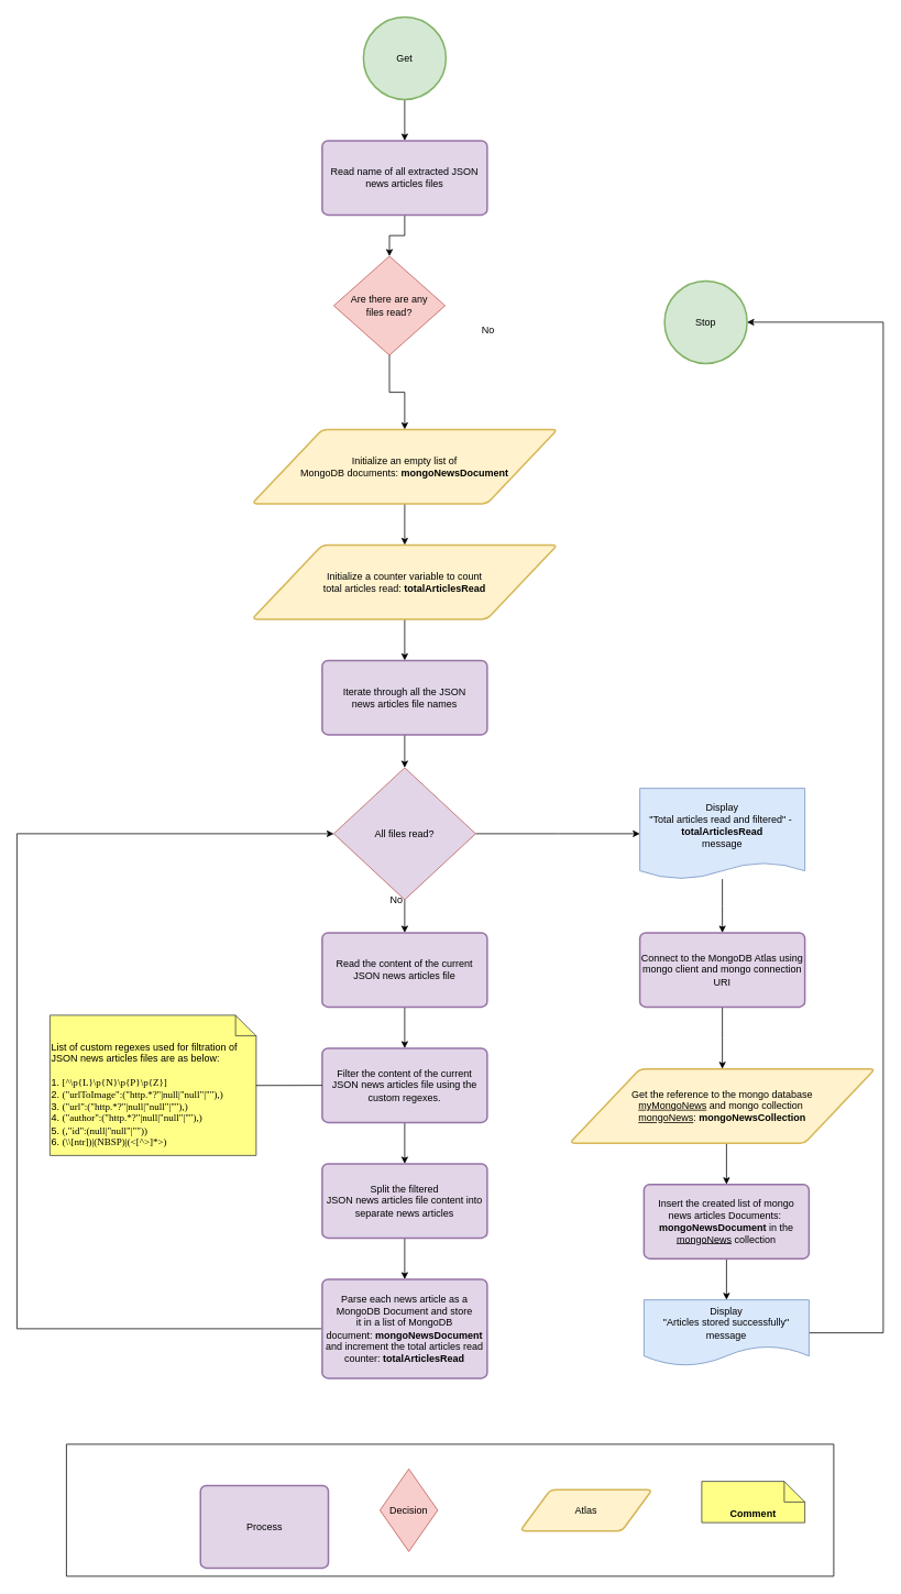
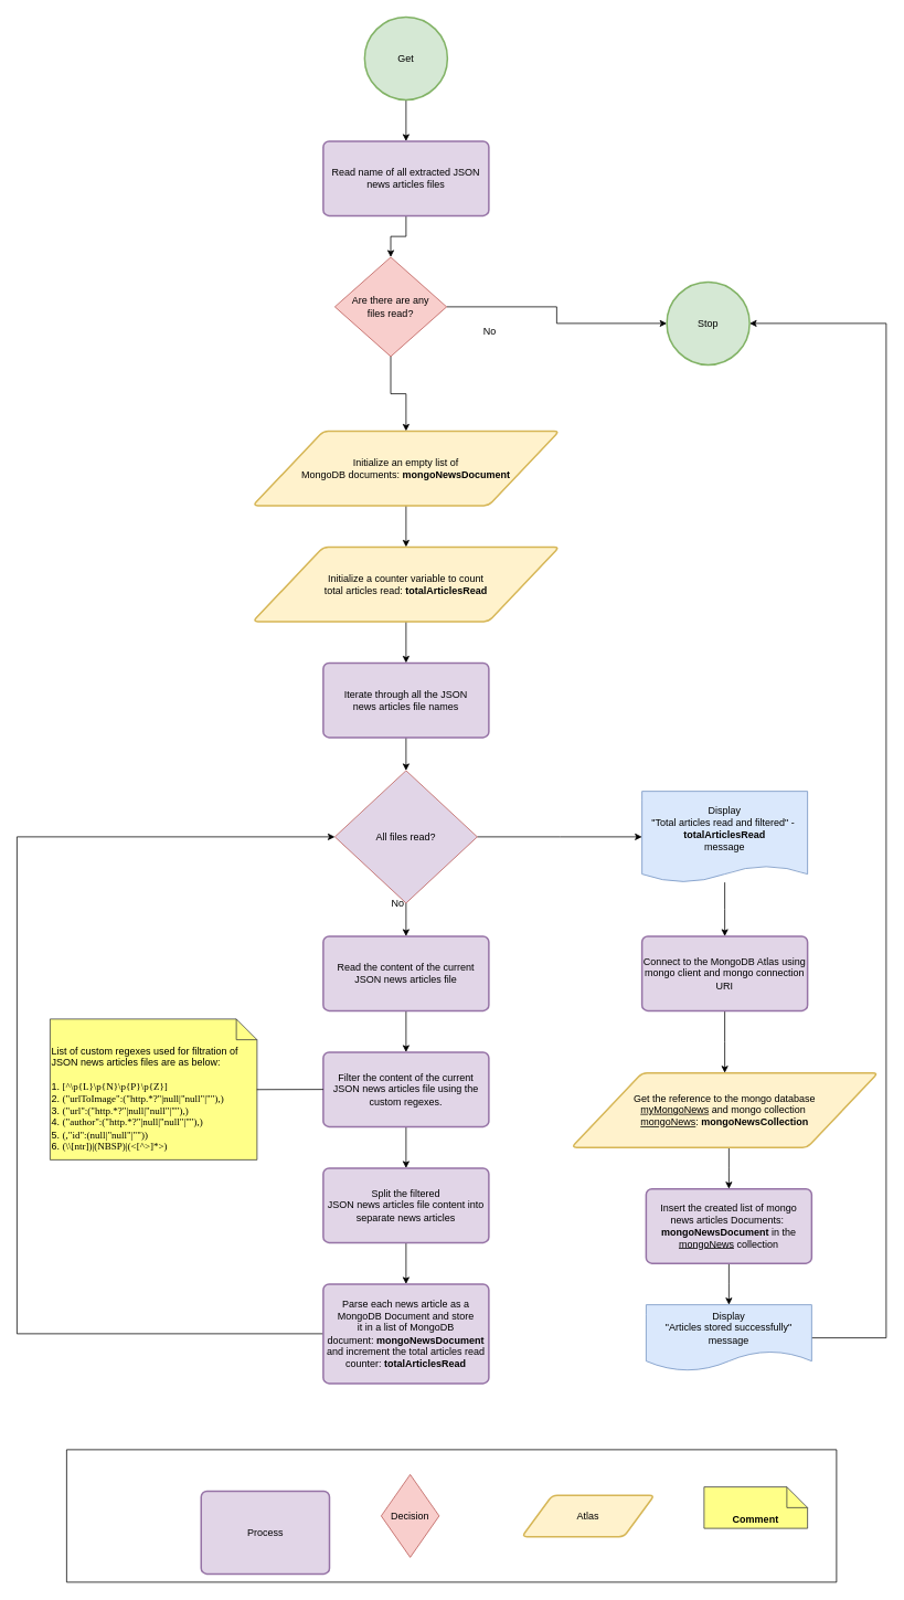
  <mxCell id="0" />
  <mxCell id="1" parent="0" />
  <mxCell id="2" value="" style="edgeStyle=orthogonalEdgeStyle;rounded=0;orthogonalLoop=1;jettySize=auto;html=1;exitX=0.5;exitY=1;exitDx=0;exitDy=0;" edge="1" parent="1" source="9" target="5"><mxGeometry relative="1" as="geometry"><mxPoint x="490" y="340" as="sourcePoint" /></mxGeometry></mxCell>
+ <mxCell id="3" style="edgeStyle=orthogonalEdgeStyle;rounded=0;orthogonalLoop=1;jettySize=auto;html=1;entryX=0;entryY=0.5;entryDx=0;entryDy=0;entryPerimeter=0;" edge="1" parent="1" source="5" target="8"><mxGeometry relative="1" as="geometry" /></mxCell>
  <mxCell id="4" value="" style="edgeStyle=orthogonalEdgeStyle;rounded=0;orthogonalLoop=1;jettySize=auto;html=1;" edge="1" parent="1" source="5" target="12"><mxGeometry relative="1" as="geometry" /></mxCell>
  <mxCell id="5" value="Are there are any &lt;br&gt;files read?" style="rhombus;whiteSpace=wrap;html=1;fillColor=#f8cecc;strokeColor=#b85450;" parent="1" vertex="1"><mxGeometry x="404" y="310" width="135" height="120" as="geometry" /></mxCell>
  <mxCell id="6" value="" style="edgeStyle=orthogonalEdgeStyle;rounded=0;orthogonalLoop=1;jettySize=auto;html=1;entryX=0.5;entryY=0;entryDx=0;entryDy=0;" edge="1" parent="1" source="7" target="9"><mxGeometry relative="1" as="geometry"><mxPoint x="490" y="260" as="targetPoint" /></mxGeometry></mxCell>
  <mxCell id="7" value="Get" style="strokeWidth=2;html=1;shape=mxgraph.flowchart.start_2;whiteSpace=wrap;fillColor=#d5e8d4;strokeColor=#82b366;" vertex="1" parent="1"><mxGeometry x="440" y="20" width="100" height="100" as="geometry" /></mxCell>
  <mxCell id="8" value="Stop" style="strokeWidth=2;html=1;shape=mxgraph.flowchart.start_2;whiteSpace=wrap;fillColor=#d5e8d4;strokeColor=#82b366;" vertex="1" parent="1"><mxGeometry x="805" y="340" width="100" height="100" as="geometry" /></mxCell>
  <mxCell id="9" value="&lt;span&gt;Read name of all extracted JSON news articles files&lt;/span&gt;" style="rounded=1;whiteSpace=wrap;html=1;absoluteArcSize=1;arcSize=14;strokeWidth=2;fillColor=#e1d5e7;strokeColor=#9673a6;" vertex="1" parent="1"><mxGeometry x="390" width="200" height="90" as="geometry" y="170" /></mxCell>
  <mxCell id="10" value="No" style="text;html=1;align=center;verticalAlign=middle;resizable=0;points=[];autosize=1;strokeColor=none;" vertex="1" parent="1"><mxGeometry x="576" y="390" width="30" height="20" as="geometry" /></mxCell>
  <mxCell id="11" value="" style="edgeStyle=orthogonalEdgeStyle;rounded=0;orthogonalLoop=1;jettySize=auto;html=1;" edge="1" parent="1" source="12" target="14"><mxGeometry relative="1" as="geometry" /></mxCell>
  <mxCell id="12" value="Initialize an empty list of&lt;br&gt;MongoDB documents: &lt;b&gt;mongoNewsDocument&lt;/b&gt;" style="shape=parallelogram;html=1;strokeWidth=2;perimeter=parallelogramPerimeter;whiteSpace=wrap;rounded=1;arcSize=12;size=0.23;fillColor=#fff2cc;strokeColor=#d6b656;" vertex="1" parent="1"><mxGeometry x="305" y="520" width="370" height="90" as="geometry" /></mxCell>
  <mxCell id="13" value="" style="edgeStyle=orthogonalEdgeStyle;rounded=0;orthogonalLoop=1;jettySize=auto;html=1;" edge="1" parent="1" source="14" target="16"><mxGeometry relative="1" as="geometry" /></mxCell>
  <mxCell id="14" value="Initialize a counter variable to count &lt;br&gt;total articles read: &lt;b&gt;totalArticlesRead&lt;/b&gt;" style="shape=parallelogram;html=1;strokeWidth=2;perimeter=parallelogramPerimeter;whiteSpace=wrap;rounded=1;arcSize=12;size=0.23;fillColor=#fff2cc;strokeColor=#d6b656;" vertex="1" parent="1"><mxGeometry x="305" y="660" width="370" height="90" as="geometry" /></mxCell>
  <mxCell id="15" value="" style="edgeStyle=orthogonalEdgeStyle;rounded=0;orthogonalLoop=1;jettySize=auto;html=1;" edge="1" parent="1" source="16" target="25"><mxGeometry relative="1" as="geometry" /></mxCell>
  <mxCell id="16" value="&lt;span&gt;Iterate through all the JSON &lt;br&gt;news articles file names&lt;/span&gt;" style="rounded=1;whiteSpace=wrap;html=1;absoluteArcSize=1;arcSize=14;strokeWidth=2;fillColor=#e1d5e7;strokeColor=#9673a6;" vertex="1" parent="1"><mxGeometry x="390" y="800" width="200" height="90" as="geometry" /></mxCell>
  <mxCell id="17" value="" style="edgeStyle=orthogonalEdgeStyle;rounded=0;orthogonalLoop=1;jettySize=auto;html=1;" edge="1" parent="1" source="18" target="20"><mxGeometry relative="1" as="geometry" /></mxCell>
  <mxCell id="18" value="Read the content of the current&lt;br&gt;JSON news articles file" style="rounded=1;whiteSpace=wrap;html=1;absoluteArcSize=1;arcSize=14;strokeWidth=2;fillColor=#e1d5e7;strokeColor=#9673a6;" vertex="1" parent="1"><mxGeometry x="390" y="1130" width="200" height="90" as="geometry" /></mxCell>
  <mxCell id="19" value="" style="edgeStyle=orthogonalEdgeStyle;rounded=0;orthogonalLoop=1;jettySize=auto;html=1;" edge="1" parent="1" source="20" target="28"><mxGeometry relative="1" as="geometry" /></mxCell>
  <mxCell id="20" value="Filter the content of the current JSON news articles file using the custom regexes." style="rounded=1;whiteSpace=wrap;html=1;absoluteArcSize=1;arcSize=14;strokeWidth=2;fillColor=#e1d5e7;strokeColor=#9673a6;" vertex="1" parent="1"><mxGeometry x="390" y="1270" width="200" height="90" as="geometry" /></mxCell>
  <mxCell id="21" value="&lt;font style=&quot;font-size: 12px&quot;&gt;List of custom regexes used for filtration of JSON news articles files are as below:&lt;br&gt;&lt;br&gt;1.&amp;nbsp;&lt;span style=&quot;line-height: 107% ; font-family: &amp;#34;times new roman&amp;#34; , serif&quot;&gt;[^\p{L}\p{N}\p{P}\p{Z}]&lt;br&gt;&lt;/span&gt;2.&amp;nbsp;&lt;span style=&quot;line-height: 107% ; font-family: &amp;#34;times new roman&amp;#34; , serif&quot;&gt;(&quot;urlToImage&quot;:(&quot;http.*?&quot;|null|&quot;null&quot;|&quot;&quot;),)&lt;br&gt;&lt;/span&gt;3.&amp;nbsp;&lt;span style=&quot;line-height: 107% ; font-family: &amp;#34;times new roman&amp;#34; , serif&quot;&gt;(&quot;url&quot;:(&quot;http.*?&quot;|null|&quot;null&quot;|&quot;&quot;),)&lt;br&gt;&lt;/span&gt;4.&amp;nbsp;&lt;span style=&quot;line-height: 107% ; font-family: &amp;#34;times new roman&amp;#34; , serif&quot;&gt;(&quot;author&quot;:(&quot;http.*?&quot;|null|&quot;null&quot;|&quot;&quot;),)&lt;br&gt;&lt;/span&gt;5.&amp;nbsp;&lt;span style=&quot;line-height: 107% ; font-family: &amp;#34;times new roman&amp;#34; , serif&quot;&gt;(,&quot;id&quot;:(null|&quot;null&quot;|&quot;&quot;))&lt;br&gt;&lt;/span&gt;6.&amp;nbsp;&lt;span style=&quot;line-height: 107% ; font-family: &amp;#34;times new roman&amp;#34; , serif&quot;&gt;(\\[ntr])|(NBSP)|(&amp;lt;[^&amp;gt;]*&amp;gt;)&lt;/span&gt;&lt;/font&gt;&lt;b&gt;&lt;br&gt;&lt;/b&gt;" style="shape=note2;boundedLbl=1;whiteSpace=wrap;html=1;size=25;verticalAlign=top;align=left;fillColor=#ffff88;strokeColor=#36393d;" vertex="1" parent="1"><mxGeometry x="60" y="1230" width="250" height="170" as="geometry" /></mxCell>
  <mxCell id="22" value="" style="endArrow=none;html=1;entryX=0;entryY=0.5;entryDx=0;entryDy=0;exitX=0.999;exitY=0.501;exitDx=0;exitDy=0;exitPerimeter=0;" edge="1" parent="1" source="21" target="20"><mxGeometry width="50" height="50" relative="1" as="geometry"><mxPoint x="313" y="1315" as="sourcePoint" /><mxPoint x="380" y="1340" as="targetPoint" /></mxGeometry></mxCell>
  <mxCell id="23" value="" style="edgeStyle=orthogonalEdgeStyle;rounded=0;orthogonalLoop=1;jettySize=auto;html=1;" edge="1" parent="1" source="25" target="18"><mxGeometry relative="1" as="geometry" /></mxCell>
  <mxCell id="24" style="edgeStyle=elbowEdgeStyle;rounded=0;orthogonalLoop=1;jettySize=auto;html=1;entryX=0;entryY=0.5;entryDx=0;entryDy=0;" edge="1" parent="1" source="25" target="40"><mxGeometry relative="1" as="geometry" /></mxCell>
  <mxCell id="25" value="All files read?" style="rhombus;whiteSpace=wrap;html=1;fillColor=#e1d5e7;strokeColor=#b85450;" vertex="1" parent="1"><mxGeometry x="404" y="930" width="172" height="160" as="geometry" /></mxCell>
  <mxCell id="26" value="No" style="text;html=1;align=center;verticalAlign=middle;resizable=0;points=[];autosize=1;strokeColor=none;" vertex="1" parent="1"><mxGeometry x="465" y="1080" width="30" height="20" as="geometry" /></mxCell>
  <mxCell id="27" value="" style="edgeStyle=orthogonalEdgeStyle;rounded=0;orthogonalLoop=1;jettySize=auto;html=1;" edge="1" parent="1" source="28" target="30"><mxGeometry relative="1" as="geometry" /></mxCell>
  <mxCell id="28" value="Split the filtered &lt;br&gt;JSON news articles file content into separate news articles" style="rounded=1;whiteSpace=wrap;html=1;absoluteArcSize=1;arcSize=14;strokeWidth=2;fillColor=#e1d5e7;strokeColor=#9673a6;" vertex="1" parent="1"><mxGeometry x="390" y="1410" width="200" height="90" as="geometry" /></mxCell>
  <mxCell id="29" style="edgeStyle=elbowEdgeStyle;rounded=0;orthogonalLoop=1;jettySize=auto;html=1;entryX=0;entryY=0.5;entryDx=0;entryDy=0;" edge="1" parent="1" source="30" target="25"><mxGeometry relative="1" as="geometry"><Array as="points"><mxPoint x="20" y="1280" /></Array></mxGeometry></mxCell>
  <mxCell id="30" value="Parse each news article as a MongoDB Document and store &lt;br&gt;it in a list of MongoDB document:&amp;nbsp;&lt;b&gt;mongoNewsDocument &lt;/b&gt;and increment the total articles read counter:&amp;nbsp;&lt;b&gt;totalArticlesRead&lt;/b&gt;" style="rounded=1;whiteSpace=wrap;html=1;absoluteArcSize=1;arcSize=14;strokeWidth=2;fillColor=#e1d5e7;strokeColor=#9673a6;" vertex="1" parent="1"><mxGeometry x="390" y="1550" width="200" height="120" as="geometry" /></mxCell>
  <mxCell id="31" value="" style="edgeStyle=elbowEdgeStyle;rounded=0;orthogonalLoop=1;jettySize=auto;html=1;" edge="1" parent="1" source="32" target="34"><mxGeometry relative="1" as="geometry" /></mxCell>
  <mxCell id="32" value="Connect to the MongoDB Atlas using mongo client and mongo connection URI" style="rounded=1;whiteSpace=wrap;html=1;absoluteArcSize=1;arcSize=14;strokeWidth=2;fillColor=#e1d5e7;strokeColor=#9673a6;" vertex="1" parent="1"><mxGeometry x="775" y="1130" width="200" height="90" as="geometry" /></mxCell>
  <mxCell id="33" value="" style="edgeStyle=elbowEdgeStyle;rounded=0;orthogonalLoop=1;jettySize=auto;html=1;" edge="1" parent="1" source="34" target="36"><mxGeometry relative="1" as="geometry" /></mxCell>
  <mxCell id="34" value="Get the reference to the mongo database &lt;br&gt;&lt;u&gt;myMongoNews&lt;/u&gt; and mongo collection&amp;nbsp;&lt;br&gt;&lt;u&gt;mongoNews&lt;/u&gt;: &lt;b&gt;mongoNewsCollection&lt;/b&gt;" style="shape=parallelogram;html=1;strokeWidth=2;perimeter=parallelogramPerimeter;whiteSpace=wrap;rounded=1;arcSize=12;size=0.23;fillColor=#fff2cc;strokeColor=#d6b656;" vertex="1" parent="1"><mxGeometry x="690" y="1295" width="370" height="90" as="geometry" /></mxCell>
  <mxCell id="35" value="" style="edgeStyle=elbowEdgeStyle;rounded=0;orthogonalLoop=1;jettySize=auto;html=1;" edge="1" parent="1" source="36" target="38"><mxGeometry relative="1" as="geometry" /></mxCell>
  <mxCell id="36" value="Insert the created list of mongo &lt;br&gt;news articles Documents:&amp;nbsp;&lt;br&gt;&lt;b&gt;mongoNewsDocument &lt;/b&gt;in the &lt;u&gt;mongoNews&lt;/u&gt; collection" style="rounded=1;whiteSpace=wrap;html=1;absoluteArcSize=1;arcSize=14;strokeWidth=2;fillColor=#e1d5e7;strokeColor=#9673a6;" vertex="1" parent="1"><mxGeometry x="780" y="1435" width="200" height="90" as="geometry" /></mxCell>
  <mxCell id="37" style="edgeStyle=elbowEdgeStyle;rounded=0;orthogonalLoop=1;jettySize=auto;html=1;entryX=1;entryY=0.5;entryDx=0;entryDy=0;entryPerimeter=0;" edge="1" parent="1" source="38" target="8"><mxGeometry relative="1" as="geometry"><Array as="points"><mxPoint x="1070" y="930" /></Array></mxGeometry></mxCell>
  <mxCell id="38" value="Display &lt;br&gt;&quot;Articles stored successfully&quot; message" style="shape=document;whiteSpace=wrap;html=1;boundedLbl=1;fillColor=#dae8fc;strokeColor=#6c8ebf;" vertex="1" parent="1"><mxGeometry x="780" y="1575" width="200" height="80" as="geometry" /></mxCell>
  <mxCell id="39" value="" style="edgeStyle=elbowEdgeStyle;rounded=0;orthogonalLoop=1;jettySize=auto;html=1;" edge="1" parent="1" source="40" target="32"><mxGeometry relative="1" as="geometry" /></mxCell>
  <mxCell id="40" value="Display &lt;br&gt;&quot;Total articles read and filtered&quot; -&amp;nbsp; &lt;br&gt;&lt;b&gt;totalArticlesRead&lt;/b&gt;&lt;br&gt;message" style="shape=document;whiteSpace=wrap;html=1;boundedLbl=1;size=0.182;fillColor=#dae8fc;strokeColor=#6c8ebf;" vertex="1" parent="1"><mxGeometry x="775" y="955" width="200" height="110" as="geometry" /></mxCell>
  <mxCell id="41" value="&lt;span&gt;Process&lt;/span&gt;" style="rounded=1;whiteSpace=wrap;html=1;absoluteArcSize=1;arcSize=14;strokeWidth=2;fillColor=#e1d5e7;strokeColor=#9673a6;" vertex="1" parent="1"><mxGeometry x="242.5" y="1800" width="155" height="100" as="geometry" /></mxCell>
  <mxCell id="42" value="Atlas" style="shape=parallelogram;html=1;strokeWidth=2;perimeter=parallelogramPerimeter;whiteSpace=wrap;rounded=1;arcSize=12;size=0.23;fillColor=#fff2cc;strokeColor=#d6b656;" vertex="1" parent="1"><mxGeometry x="630" y="1805" width="160" height="50" as="geometry" /></mxCell>
  <mxCell id="43" value="&lt;div&gt;&lt;b&gt;Comment&lt;/b&gt;&lt;/div&gt;" style="shape=note2;boundedLbl=1;whiteSpace=wrap;html=1;size=25;verticalAlign=top;align=center;fillColor=#ffff88;strokeColor=#36393d;" vertex="1" parent="1"><mxGeometry x="850" y="1795" width="125" height="50" as="geometry" /></mxCell>
  <mxCell id="44" value="" style="swimlane;startSize=0;" vertex="1" parent="1"><mxGeometry x="80" y="1750" width="930" height="160" as="geometry" /></mxCell>
  <mxCell id="45" value="Decision" style="rhombus;whiteSpace=wrap;html=1;fillColor=#f8cecc;strokeColor=#b85450;" vertex="1" parent="44"><mxGeometry x="380" y="30" width="70" height="100" as="geometry" /></mxCell>
